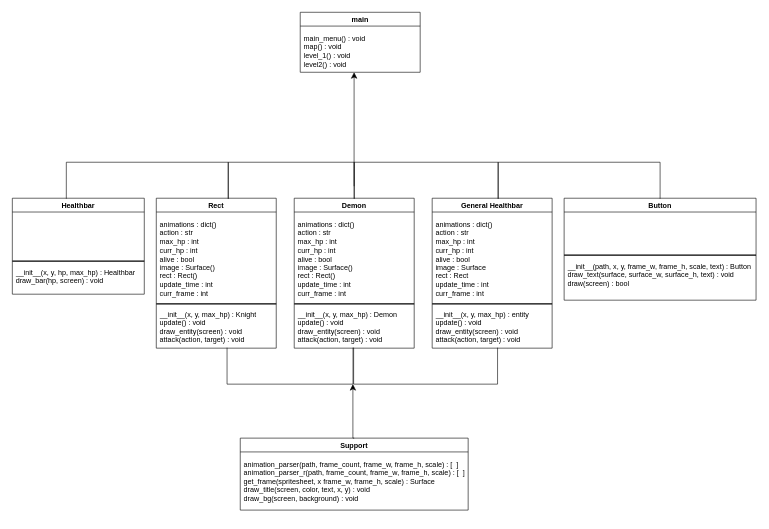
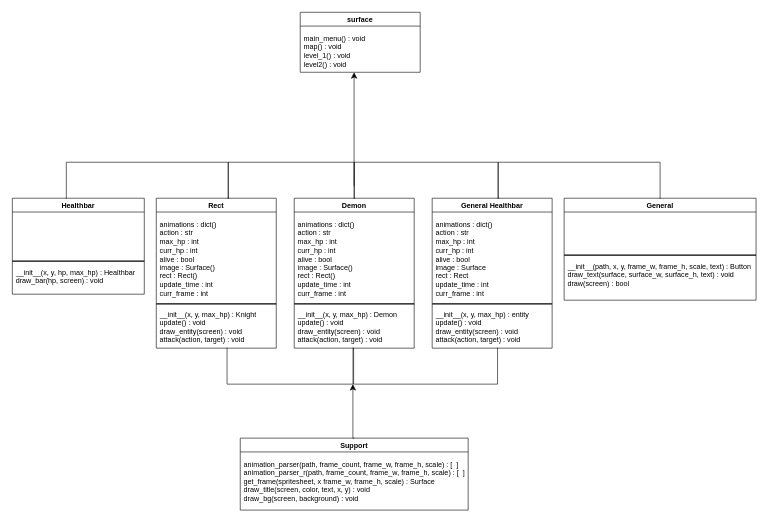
  <mxCell id="0" />
  <mxCell id="1" parent="0" />
- <mxCell id="2" value="main" style="swimlane;" parent="1" vertex="1"><mxGeometry x="500" y="20" width="200" height="100" as="geometry" /></mxCell>
+ <mxCell id="2" value="surface" style="swimlane;" parent="1" vertex="1"><mxGeometry x="500" y="20" width="200" height="100" as="geometry" /></mxCell>
  <mxCell id="3" value="main_menu() : void&lt;br&gt;map() : void&lt;br&gt;level_1() : void&amp;nbsp;&lt;br&gt;level2() : void" style="text;strokeColor=none;fillColor=none;align=left;verticalAlign=top;spacingLeft=4;spacingRight=4;overflow=hidden;rotatable=0;points=[[0,0.5],[1,0.5]];portConstraint=eastwest;whiteSpace=wrap;html=1;" parent="2" vertex="1"><mxGeometry y="30" width="200" height="70" as="geometry" /></mxCell>
  <mxCell id="4" value="Rect" style="swimlane;" parent="1" vertex="1"><mxGeometry x="260" y="330" width="200" height="250" as="geometry" /></mxCell>
  <mxCell id="5" value="animations : dict()&lt;br&gt;action : str&lt;br&gt;max_hp : int&lt;br&gt;curr_hp : int&lt;br&gt;alive : bool&lt;br&gt;image : Surface()&lt;br&gt;rect : Rect()&lt;br&gt;update_time : int&lt;br&gt;curr_frame : int" style="text;strokeColor=none;fillColor=none;align=left;verticalAlign=top;spacingLeft=4;spacingRight=4;overflow=hidden;rotatable=0;points=[[0,0.5],[1,0.5]];portConstraint=eastwest;whiteSpace=wrap;html=1;" parent="4" vertex="1"><mxGeometry y="30" width="200" height="140" as="geometry" /></mxCell>
  <mxCell id="6" value="__init__(x, y, max_hp) : Knight&lt;br&gt;update() : void&lt;br&gt;draw_entity(screen) : void&lt;br&gt;attack(action, target) : void" style="text;strokeColor=none;fillColor=none;align=left;verticalAlign=top;spacingLeft=4;spacingRight=4;overflow=hidden;rotatable=0;points=[[0,0.5],[1,0.5]];portConstraint=eastwest;whiteSpace=wrap;html=1;" parent="4" vertex="1"><mxGeometry y="180" width="200" height="70" as="geometry" /></mxCell>
  <mxCell id="7" value="" style="line;strokeWidth=2;html=1;" parent="4" vertex="1"><mxGeometry y="171" width="200" height="10" as="geometry" /></mxCell>
  <mxCell id="8" value="Demon" style="swimlane;" parent="1" vertex="1"><mxGeometry x="490" y="330" width="200" height="250" as="geometry" /></mxCell>
  <mxCell id="9" value="animations : dict()&lt;br&gt;action : str&lt;br&gt;max_hp : int&lt;br&gt;curr_hp : int&lt;br&gt;alive : bool&lt;br&gt;image : Surface()&lt;br&gt;rect : Rect()&lt;br&gt;update_time : int&lt;br&gt;curr_frame : int" style="text;strokeColor=none;fillColor=none;align=left;verticalAlign=top;spacingLeft=4;spacingRight=4;overflow=hidden;rotatable=0;points=[[0,0.5],[1,0.5]];portConstraint=eastwest;whiteSpace=wrap;html=1;" parent="8" vertex="1"><mxGeometry y="30" width="200" height="140" as="geometry" /></mxCell>
  <mxCell id="10" value="__init__(x, y, max_hp) : Demon&lt;br&gt;update() : void&lt;br&gt;draw_entity(screen) : void&lt;br&gt;attack(action, target) : void" style="text;strokeColor=none;fillColor=none;align=left;verticalAlign=top;spacingLeft=4;spacingRight=4;overflow=hidden;rotatable=0;points=[[0,0.5],[1,0.5]];portConstraint=eastwest;whiteSpace=wrap;html=1;" parent="8" vertex="1"><mxGeometry y="180" width="200" height="70" as="geometry" /></mxCell>
  <mxCell id="11" value="" style="line;strokeWidth=2;html=1;" parent="8" vertex="1"><mxGeometry y="171" width="200" height="10" as="geometry" /></mxCell>
  <mxCell id="12" value="General Healthbar" style="swimlane;" parent="1" vertex="1"><mxGeometry x="720" y="330" width="200" height="250" as="geometry" /></mxCell>
  <mxCell id="13" value="animations : dict()&lt;br&gt;action : str&lt;br&gt;max_hp : int&lt;br&gt;curr_hp : int&lt;br&gt;alive : bool&lt;br&gt;image : Surface&lt;br&gt;rect : Rect&lt;br&gt;update_time : int&lt;br&gt;curr_frame : int" style="text;strokeColor=none;fillColor=none;align=left;verticalAlign=top;spacingLeft=4;spacingRight=4;overflow=hidden;rotatable=0;points=[[0,0.5],[1,0.5]];portConstraint=eastwest;whiteSpace=wrap;html=1;" parent="12" vertex="1"><mxGeometry y="30" width="200" height="140" as="geometry" /></mxCell>
  <mxCell id="14" value="__init__(x, y, max_hp) : entity&lt;br&gt;update() : void&lt;br&gt;draw_entity(screen) : void&lt;br&gt;attack(action, target) : void" style="text;strokeColor=none;fillColor=none;align=left;verticalAlign=top;spacingLeft=4;spacingRight=4;overflow=hidden;rotatable=0;points=[[0,0.5],[1,0.5]];portConstraint=eastwest;whiteSpace=wrap;html=1;" parent="12" vertex="1"><mxGeometry y="180" width="200" height="70" as="geometry" /></mxCell>
  <mxCell id="15" value="" style="line;strokeWidth=2;html=1;" parent="12" vertex="1"><mxGeometry y="171" width="200" height="10" as="geometry" /></mxCell>
  <mxCell id="16" value="Support" style="swimlane;" parent="1" vertex="1"><mxGeometry x="400" y="730" width="380" height="120" as="geometry" /></mxCell>
  <mxCell id="17" value="animation_parser(path, frame_count, frame_w, frame_h, scale) : [&amp;nbsp; ]&amp;nbsp;&lt;br&gt;animation_parser_r(path, frame_count, frame_w, frame_h, scale) : [&amp;nbsp; ]&lt;br&gt;get_frame(spritesheet, x frame_w, frame_h, scale) : Surface&lt;br&gt;draw_title(screen, color, text, x, y) : void&lt;br&gt;draw_bg(screen, background) : void" style="text;strokeColor=none;fillColor=none;align=left;verticalAlign=top;spacingLeft=4;spacingRight=4;overflow=hidden;rotatable=0;points=[[0,0.5],[1,0.5]];portConstraint=eastwest;whiteSpace=wrap;html=1;" parent="16" vertex="1"><mxGeometry y="30" width="390" height="100" as="geometry" /></mxCell>
- <mxCell id="18" value="Button" style="swimlane;" parent="1" vertex="1"><mxGeometry x="940" y="330" width="320" height="170" as="geometry" /></mxCell>
+ <mxCell id="18" value="General" style="swimlane;" parent="1" vertex="1"><mxGeometry x="940" y="330" width="320" height="170" as="geometry" /></mxCell>
  <mxCell id="19" value="__init__(path, x, y, frame_w, frame_h, scale, text) : Button&lt;br&gt;draw_text(surface, surface_w, surface_h, text) : void&lt;br&gt;draw(screen) : bool" style="text;strokeColor=none;fillColor=none;align=left;verticalAlign=top;spacingLeft=4;spacingRight=4;overflow=hidden;rotatable=0;points=[[0,0.5],[1,0.5]];portConstraint=eastwest;whiteSpace=wrap;html=1;" parent="18" vertex="1"><mxGeometry y="100" width="320" height="50" as="geometry" /></mxCell>
  <mxCell id="20" value="" style="line;strokeWidth=2;html=1;" parent="18" vertex="1"><mxGeometry y="90" width="320" height="10" as="geometry" /></mxCell>
  <mxCell id="21" value="Healthbar" style="swimlane;" parent="1" vertex="1"><mxGeometry x="20" y="330" width="220" height="160" as="geometry" /></mxCell>
  <mxCell id="22" value="" style="line;strokeWidth=2;html=1;" parent="21" vertex="1"><mxGeometry y="100" width="220" height="10" as="geometry" /></mxCell>
  <mxCell id="23" value="__init__(x, y, hp, max_hp) : Healthbar&lt;br&gt;draw_bar(hp, screen) : void" style="text;strokeColor=none;fillColor=none;align=left;verticalAlign=top;spacingLeft=4;spacingRight=4;overflow=hidden;rotatable=0;points=[[0,0.5],[1,0.5]];portConstraint=eastwest;whiteSpace=wrap;html=1;" parent="21" vertex="1"><mxGeometry y="110" width="220" height="40" as="geometry" /></mxCell>
  <mxCell id="24" value="" style="shape=partialRectangle;whiteSpace=wrap;html=1;bottom=1;right=1;left=1;top=0;fillColor=none;routingCenterX=-0.5;rotation=-180;" parent="1" vertex="1"><mxGeometry x="110" y="270" width="270" height="60" as="geometry" /></mxCell>
  <mxCell id="25" value="" style="shape=partialRectangle;whiteSpace=wrap;html=1;bottom=1;right=1;left=1;top=0;fillColor=none;routingCenterX=-0.5;rotation=-180;" parent="1" vertex="1"><mxGeometry x="380" y="270" width="210" height="60" as="geometry" /></mxCell>
  <mxCell id="26" value="" style="shape=partialRectangle;whiteSpace=wrap;html=1;bottom=1;right=1;left=1;top=0;fillColor=none;routingCenterX=-0.5;rotation=-180;" parent="1" vertex="1"><mxGeometry x="590" y="270" width="240" height="60" as="geometry" /></mxCell>
  <mxCell id="27" value="" style="shape=partialRectangle;whiteSpace=wrap;html=1;bottom=1;right=1;left=1;top=0;fillColor=none;routingCenterX=-0.5;rotation=-180;" parent="1" vertex="1"><mxGeometry x="830" y="270" width="270" height="60" as="geometry" /></mxCell>
  <mxCell id="28" value="" style="edgeStyle=segmentEdgeStyle;endArrow=classic;html=1;curved=0;rounded=0;endSize=8;startSize=8;" parent="1" edge="1"><mxGeometry width="50" height="50" relative="1" as="geometry"><mxPoint x="589.82" y="310" as="sourcePoint" /><mxPoint x="589.82" y="120" as="targetPoint" /><Array as="points"><mxPoint x="589.82" y="280" /></Array></mxGeometry></mxCell>
  <mxCell id="29" value="" style="shape=partialRectangle;whiteSpace=wrap;html=1;bottom=1;right=1;left=1;top=0;fillColor=none;routingCenterX=-0.5;rotation=0;" parent="1" vertex="1"><mxGeometry x="378" y="580" width="210" height="60" as="geometry" /></mxCell>
  <mxCell id="30" value="" style="shape=partialRectangle;whiteSpace=wrap;html=1;bottom=1;right=1;left=1;top=0;fillColor=none;routingCenterX=-0.5;rotation=0;" parent="1" vertex="1"><mxGeometry x="589" y="580" width="240" height="60" as="geometry" /></mxCell>
  <mxCell id="31" value="" style="edgeStyle=segmentEdgeStyle;endArrow=classic;html=1;curved=0;rounded=0;endSize=8;startSize=8;exitX=0.5;exitY=0;exitDx=0;exitDy=0;" parent="1" source="16" edge="1"><mxGeometry width="50" height="50" relative="1" as="geometry"><mxPoint x="587.82" y="690" as="sourcePoint" /><mxPoint x="587.82" y="640" as="targetPoint" /></mxGeometry></mxCell>
